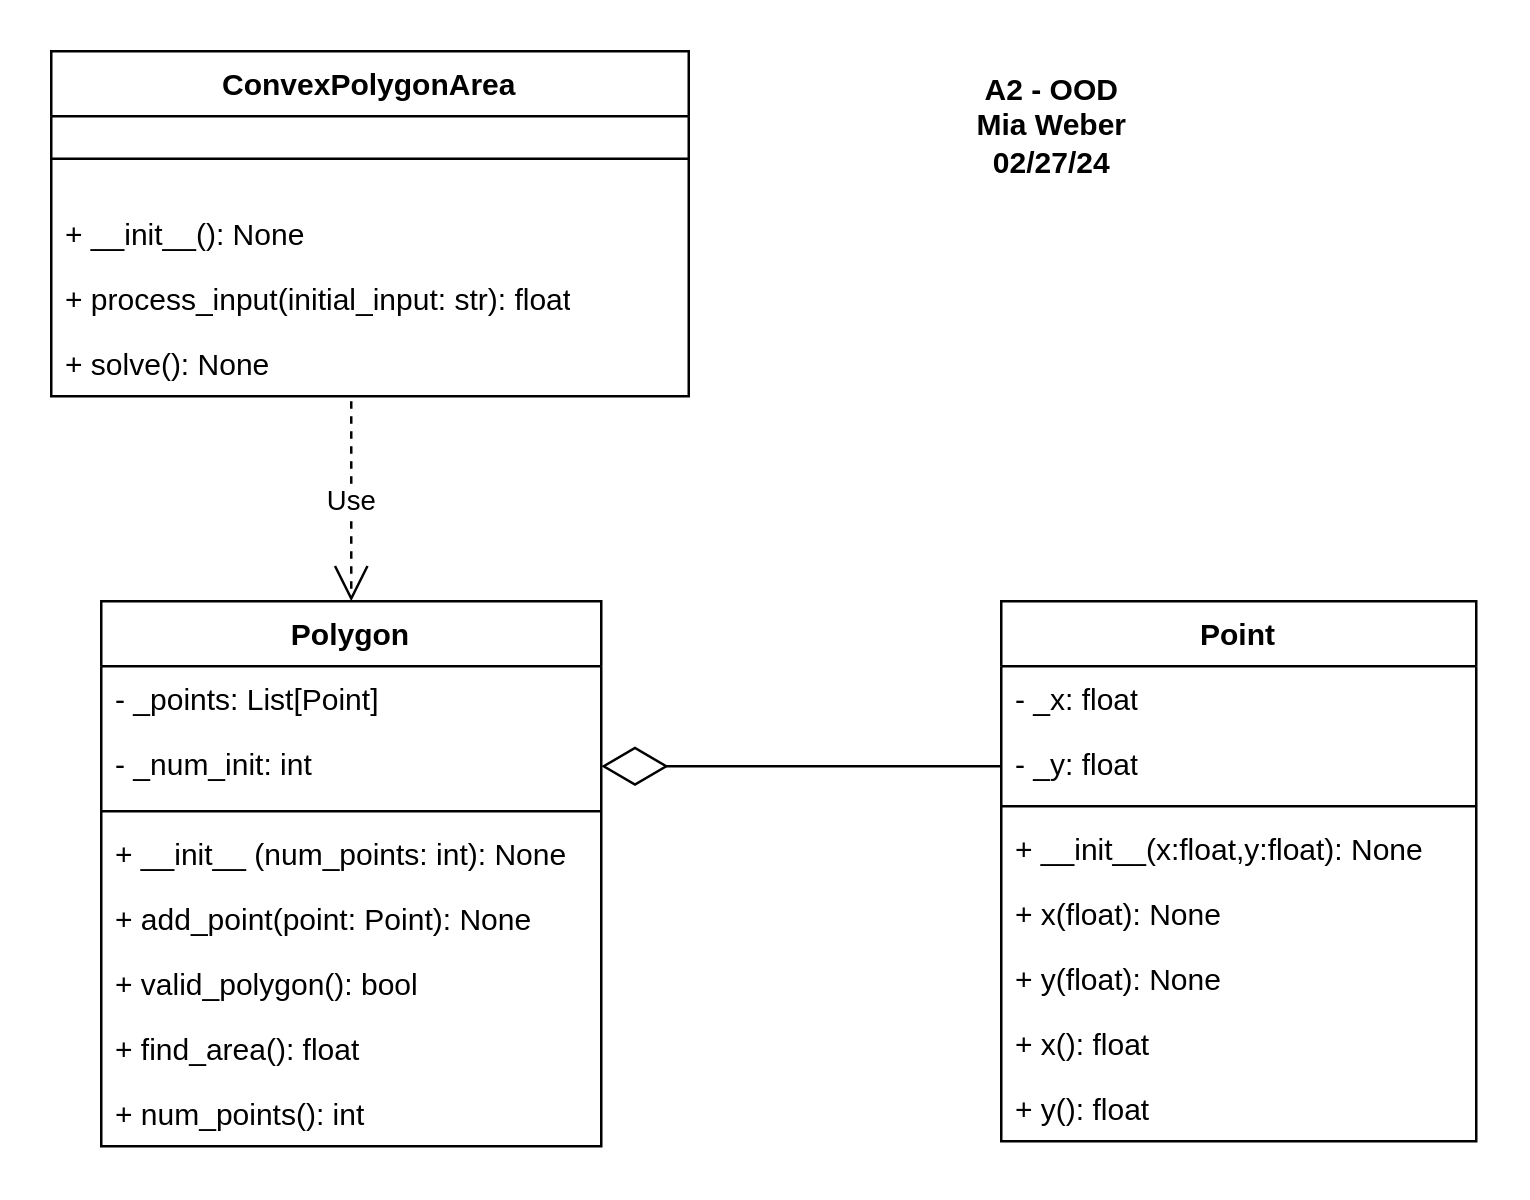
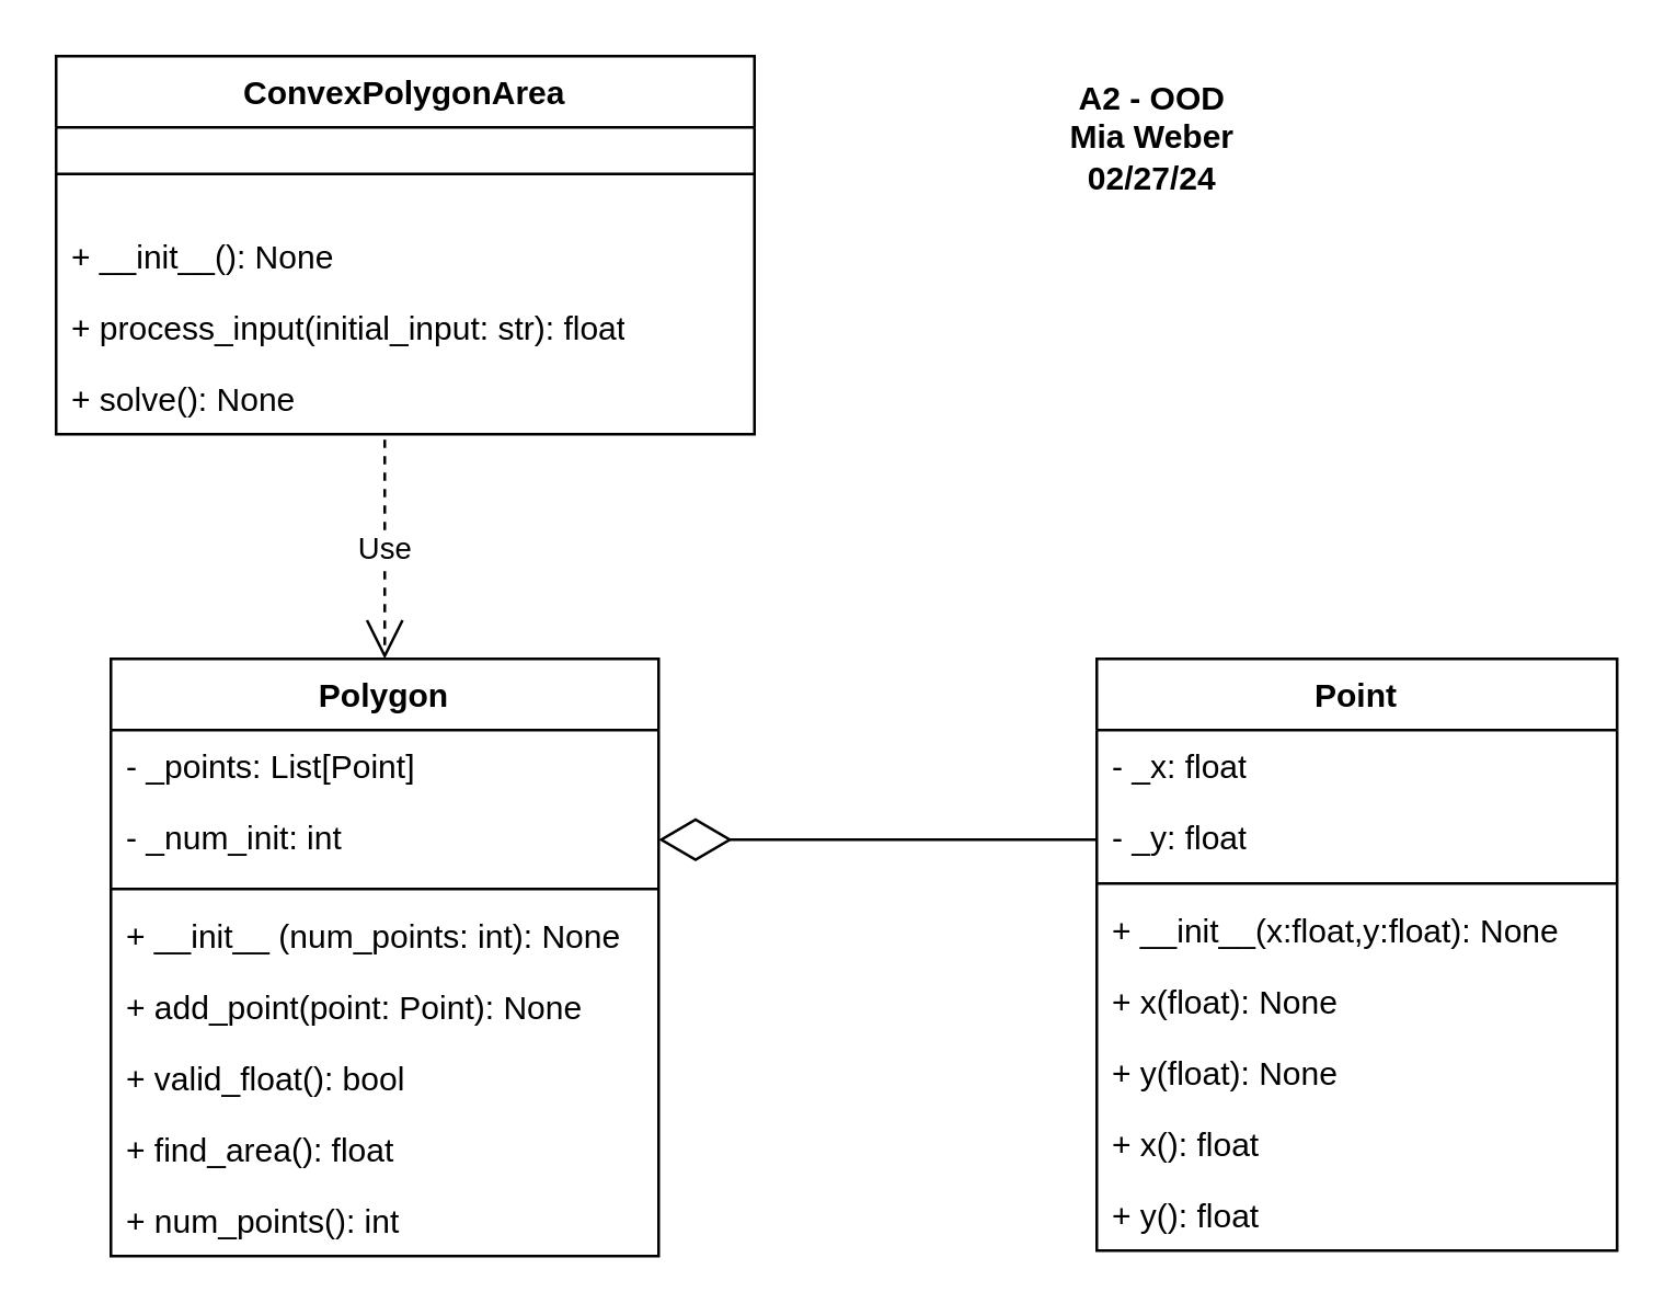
  <mxCell id="0" />
  <mxCell id="1" parent="0" />
  <mxCell id="2" value="ConvexPolygonArea" style="swimlane;fontStyle=1;align=center;verticalAlign=top;childLayout=stackLayout;horizontal=1;startSize=26;horizontalStack=0;resizeParent=1;resizeParentMax=0;resizeLast=0;collapsible=1;marginBottom=0;whiteSpace=wrap;html=1;" vertex="1" parent="1"><mxGeometry x="20" y="20" width="255" height="138" as="geometry" /></mxCell>
  <mxCell id="3" value="" style="line;strokeWidth=1;fillColor=none;align=left;verticalAlign=middle;spacingTop=-1;spacingLeft=3;spacingRight=3;rotatable=0;labelPosition=right;points=[];portConstraint=eastwest;strokeColor=inherit;" vertex="1" parent="2"><mxGeometry y="26" width="255" height="34" as="geometry" /></mxCell>
  <mxCell id="4" value="+ __init__(): None" style="text;strokeColor=none;fillColor=none;align=left;verticalAlign=top;spacingLeft=4;spacingRight=4;overflow=hidden;rotatable=0;points=[[0,0.5],[1,0.5]];portConstraint=eastwest;whiteSpace=wrap;html=1;" vertex="1" parent="2"><mxGeometry y="60" width="255" height="26" as="geometry" /></mxCell>
  <mxCell id="5" value="+ process_input(initial_input: str): float" style="text;strokeColor=none;fillColor=none;align=left;verticalAlign=top;spacingLeft=4;spacingRight=4;overflow=hidden;rotatable=0;points=[[0,0.5],[1,0.5]];portConstraint=eastwest;whiteSpace=wrap;html=1;" vertex="1" parent="2"><mxGeometry y="86" width="255" height="26" as="geometry" /></mxCell>
  <mxCell id="6" value="+ solve(): None" style="text;strokeColor=none;fillColor=none;align=left;verticalAlign=top;spacingLeft=4;spacingRight=4;overflow=hidden;rotatable=0;points=[[0,0.5],[1,0.5]];portConstraint=eastwest;whiteSpace=wrap;html=1;" vertex="1" parent="2"><mxGeometry y="112" width="255" height="26" as="geometry" /></mxCell>
  <mxCell id="7" value="Polygon" style="swimlane;fontStyle=1;align=center;verticalAlign=top;childLayout=stackLayout;horizontal=1;startSize=26;horizontalStack=0;resizeParent=1;resizeParentMax=0;resizeLast=0;collapsible=1;marginBottom=0;whiteSpace=wrap;html=1;" vertex="1" parent="1"><mxGeometry x="40" y="240" width="200" height="218" as="geometry" /></mxCell>
  <mxCell id="8" value="- _points: List[Point]" style="text;strokeColor=none;fillColor=none;align=left;verticalAlign=top;spacingLeft=4;spacingRight=4;overflow=hidden;rotatable=0;points=[[0,0.5],[1,0.5]];portConstraint=eastwest;whiteSpace=wrap;html=1;" vertex="1" parent="7"><mxGeometry y="26" width="200" height="26" as="geometry" /></mxCell>
  <mxCell id="9" value="- _num_init: int" style="text;strokeColor=none;fillColor=none;align=left;verticalAlign=top;spacingLeft=4;spacingRight=4;overflow=hidden;rotatable=0;points=[[0,0.5],[1,0.5]];portConstraint=eastwest;whiteSpace=wrap;html=1;" vertex="1" parent="7"><mxGeometry y="52" width="200" height="28" as="geometry" /></mxCell>
  <mxCell id="10" value="" style="line;strokeWidth=1;fillColor=none;align=left;verticalAlign=middle;spacingTop=-1;spacingLeft=3;spacingRight=3;rotatable=0;labelPosition=right;points=[];portConstraint=eastwest;strokeColor=inherit;" vertex="1" parent="7"><mxGeometry y="80" width="200" height="8" as="geometry" /></mxCell>
  <mxCell id="11" value="+ __init__ (num_points: int): None" style="text;strokeColor=none;fillColor=none;align=left;verticalAlign=top;spacingLeft=4;spacingRight=4;overflow=hidden;rotatable=0;points=[[0,0.5],[1,0.5]];portConstraint=eastwest;whiteSpace=wrap;html=1;" vertex="1" parent="7"><mxGeometry y="88" width="200" height="26" as="geometry" /></mxCell>
  <mxCell id="12" value="+ add_point(point: Point): None" style="text;strokeColor=none;fillColor=none;align=left;verticalAlign=top;spacingLeft=4;spacingRight=4;overflow=hidden;rotatable=0;points=[[0,0.5],[1,0.5]];portConstraint=eastwest;whiteSpace=wrap;html=1;" vertex="1" parent="7"><mxGeometry y="114" width="200" height="26" as="geometry" /></mxCell>
- <mxCell id="13" value="+ valid_polygon(): bool" style="text;strokeColor=none;fillColor=none;align=left;verticalAlign=top;spacingLeft=4;spacingRight=4;overflow=hidden;rotatable=0;points=[[0,0.5],[1,0.5]];portConstraint=eastwest;whiteSpace=wrap;html=1;" vertex="1" parent="7"><mxGeometry y="140" width="200" height="26" as="geometry" /></mxCell>
+ <mxCell id="13" value="+ valid_float(): bool" style="text;strokeColor=none;fillColor=none;align=left;verticalAlign=top;spacingLeft=4;spacingRight=4;overflow=hidden;rotatable=0;points=[[0,0.5],[1,0.5]];portConstraint=eastwest;whiteSpace=wrap;html=1;" vertex="1" parent="7"><mxGeometry y="140" width="200" height="26" as="geometry" /></mxCell>
  <mxCell id="14" value="+ find_area(): float" style="text;strokeColor=none;fillColor=none;align=left;verticalAlign=top;spacingLeft=4;spacingRight=4;overflow=hidden;rotatable=0;points=[[0,0.5],[1,0.5]];portConstraint=eastwest;whiteSpace=wrap;html=1;" vertex="1" parent="7"><mxGeometry y="166" width="200" height="26" as="geometry" /></mxCell>
  <mxCell id="15" value="+ num_points(): int" style="text;strokeColor=none;fillColor=none;align=left;verticalAlign=top;spacingLeft=4;spacingRight=4;overflow=hidden;rotatable=0;points=[[0,0.5],[1,0.5]];portConstraint=eastwest;whiteSpace=wrap;html=1;" vertex="1" parent="7"><mxGeometry y="192" width="200" height="26" as="geometry" /></mxCell>
  <mxCell id="16" value="Point" style="swimlane;fontStyle=1;align=center;verticalAlign=top;childLayout=stackLayout;horizontal=1;startSize=26;horizontalStack=0;resizeParent=1;resizeParentMax=0;resizeLast=0;collapsible=1;marginBottom=0;whiteSpace=wrap;html=1;" vertex="1" parent="1"><mxGeometry x="400" y="240" width="190" height="216" as="geometry" /></mxCell>
  <mxCell id="17" value="- _x: float" style="text;strokeColor=none;fillColor=none;align=left;verticalAlign=top;spacingLeft=4;spacingRight=4;overflow=hidden;rotatable=0;points=[[0,0.5],[1,0.5]];portConstraint=eastwest;whiteSpace=wrap;html=1;" vertex="1" parent="16"><mxGeometry y="26" width="190" height="26" as="geometry" /></mxCell>
  <mxCell id="18" value="- _y: float" style="text;strokeColor=none;fillColor=none;align=left;verticalAlign=top;spacingLeft=4;spacingRight=4;overflow=hidden;rotatable=0;points=[[0,0.5],[1,0.5]];portConstraint=eastwest;whiteSpace=wrap;html=1;" vertex="1" parent="16"><mxGeometry y="52" width="190" height="26" as="geometry" /></mxCell>
  <mxCell id="19" value="" style="line;strokeWidth=1;fillColor=none;align=left;verticalAlign=middle;spacingTop=-1;spacingLeft=3;spacingRight=3;rotatable=0;labelPosition=right;points=[];portConstraint=eastwest;strokeColor=inherit;" vertex="1" parent="16"><mxGeometry y="78" width="190" height="8" as="geometry" /></mxCell>
  <mxCell id="20" value="+ __init__(x:float,y:float): None" style="text;strokeColor=none;fillColor=none;align=left;verticalAlign=top;spacingLeft=4;spacingRight=4;overflow=hidden;rotatable=0;points=[[0,0.5],[1,0.5]];portConstraint=eastwest;whiteSpace=wrap;html=1;" vertex="1" parent="16"><mxGeometry y="86" width="190" height="26" as="geometry" /></mxCell>
  <mxCell id="21" value="+ x(float): None" style="text;strokeColor=none;fillColor=none;align=left;verticalAlign=top;spacingLeft=4;spacingRight=4;overflow=hidden;rotatable=0;points=[[0,0.5],[1,0.5]];portConstraint=eastwest;whiteSpace=wrap;html=1;" vertex="1" parent="16"><mxGeometry y="112" width="190" height="26" as="geometry" /></mxCell>
  <mxCell id="22" value="+ y(float): None" style="text;strokeColor=none;fillColor=none;align=left;verticalAlign=top;spacingLeft=4;spacingRight=4;overflow=hidden;rotatable=0;points=[[0,0.5],[1,0.5]];portConstraint=eastwest;whiteSpace=wrap;html=1;" vertex="1" parent="16"><mxGeometry y="138" width="190" height="26" as="geometry" /></mxCell>
  <mxCell id="23" value="+ x(): float" style="text;strokeColor=none;fillColor=none;align=left;verticalAlign=top;spacingLeft=4;spacingRight=4;overflow=hidden;rotatable=0;points=[[0,0.5],[1,0.5]];portConstraint=eastwest;whiteSpace=wrap;html=1;" vertex="1" parent="16"><mxGeometry y="164" width="190" height="26" as="geometry" /></mxCell>
  <mxCell id="24" value="+ y(): float" style="text;strokeColor=none;fillColor=none;align=left;verticalAlign=top;spacingLeft=4;spacingRight=4;overflow=hidden;rotatable=0;points=[[0,0.5],[1,0.5]];portConstraint=eastwest;whiteSpace=wrap;html=1;" vertex="1" parent="16"><mxGeometry y="190" width="190" height="26" as="geometry" /></mxCell>
  <mxCell id="25" value="" style="endArrow=diamondThin;endFill=0;endSize=24;html=1;rounded=0;entryX=1;entryY=0.5;entryDx=0;entryDy=0;" edge="1" parent="1" target="9"><mxGeometry width="160" relative="1" as="geometry"><mxPoint x="400" y="306" as="sourcePoint" /><mxPoint x="400" y="280" as="targetPoint" /></mxGeometry></mxCell>
  <mxCell id="26" value="Use" style="endArrow=open;endSize=12;dashed=1;html=1;rounded=0;entryX=0.5;entryY=0;entryDx=0;entryDy=0;" edge="1" parent="1" target="7"><mxGeometry width="160" relative="1" as="geometry"><mxPoint x="140" y="160" as="sourcePoint" /><mxPoint x="210" y="150" as="targetPoint" /></mxGeometry></mxCell>
  <mxCell id="27" value="A2 - OOD&lt;br&gt;Mia Weber&lt;br&gt;02/27/24" style="text;align=center;fontStyle=1;verticalAlign=middle;spacingLeft=3;spacingRight=3;strokeColor=none;rotatable=0;points=[[0,0.5],[1,0.5]];portConstraint=eastwest;html=1;" vertex="1" parent="1"><mxGeometry x="365" y="20" width="110" height="60" as="geometry" /></mxCell>
